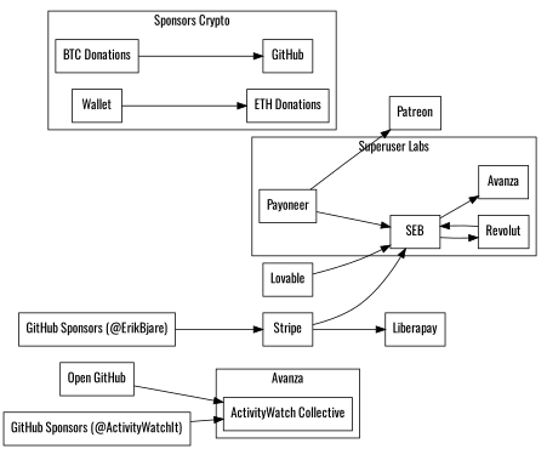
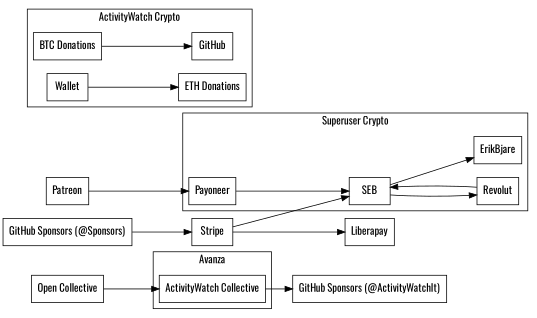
  digraph {
    fontname=Oswald
    rankdir=LR
    node [fontname=Oswald shape=box]
    edge [fontname=Oswald]
    "ActivityWatch Collective"
    SEB
    Revolut
    Payoneer
-   Avanza
+   Avanza [label=ErikBjare]
    "BTC Donations"
    n7 [label=GitHub]
    "ETH Donations"
    Wallet
    Patreon
    Stripe
    Liberapay
-   Lovable
-   "Open Collective" [label="Open GitHub"]
+   "Open Collective"
    "GitHub Sponsors (@ActivityWatchIt)"
-   "GitHub Sponsors (@ErikBjare)"
+   "GitHub Sponsors (@ErikBjare)" [label="GitHub Sponsors (@Sponsors)"]
    subgraph cluster_1 {
      label=Avanza
      "ActivityWatch Collective"
    }
    subgraph cluster_2 {
-     label="Superuser Labs"
+     label="Superuser Crypto"
      SEB
      Revolut
      Payoneer
      Avanza
    }
    subgraph cluster_3 {
-     label="Sponsors Crypto"
+     label="ActivityWatch Crypto"
      "BTC Donations"
      n7
      "ETH Donations"
      Wallet
    }
    SEB -> Revolut
    SEB -> Avanza
    Revolut -> SEB
    Payoneer -> SEB
    "BTC Donations" -> n7
    Wallet -> "ETH Donations"
-   Payoneer -> Patreon
+   Patreon -> Payoneer
    Stripe -> SEB
    Stripe -> Liberapay
-   Lovable -> SEB
    "Open Collective" -> "ActivityWatch Collective"
-   "GitHub Sponsors (@ActivityWatchIt)" -> "ActivityWatch Collective"
+   "ActivityWatch Collective" -> "GitHub Sponsors (@ActivityWatchIt)"
    "GitHub Sponsors (@ErikBjare)" -> Stripe
  }
